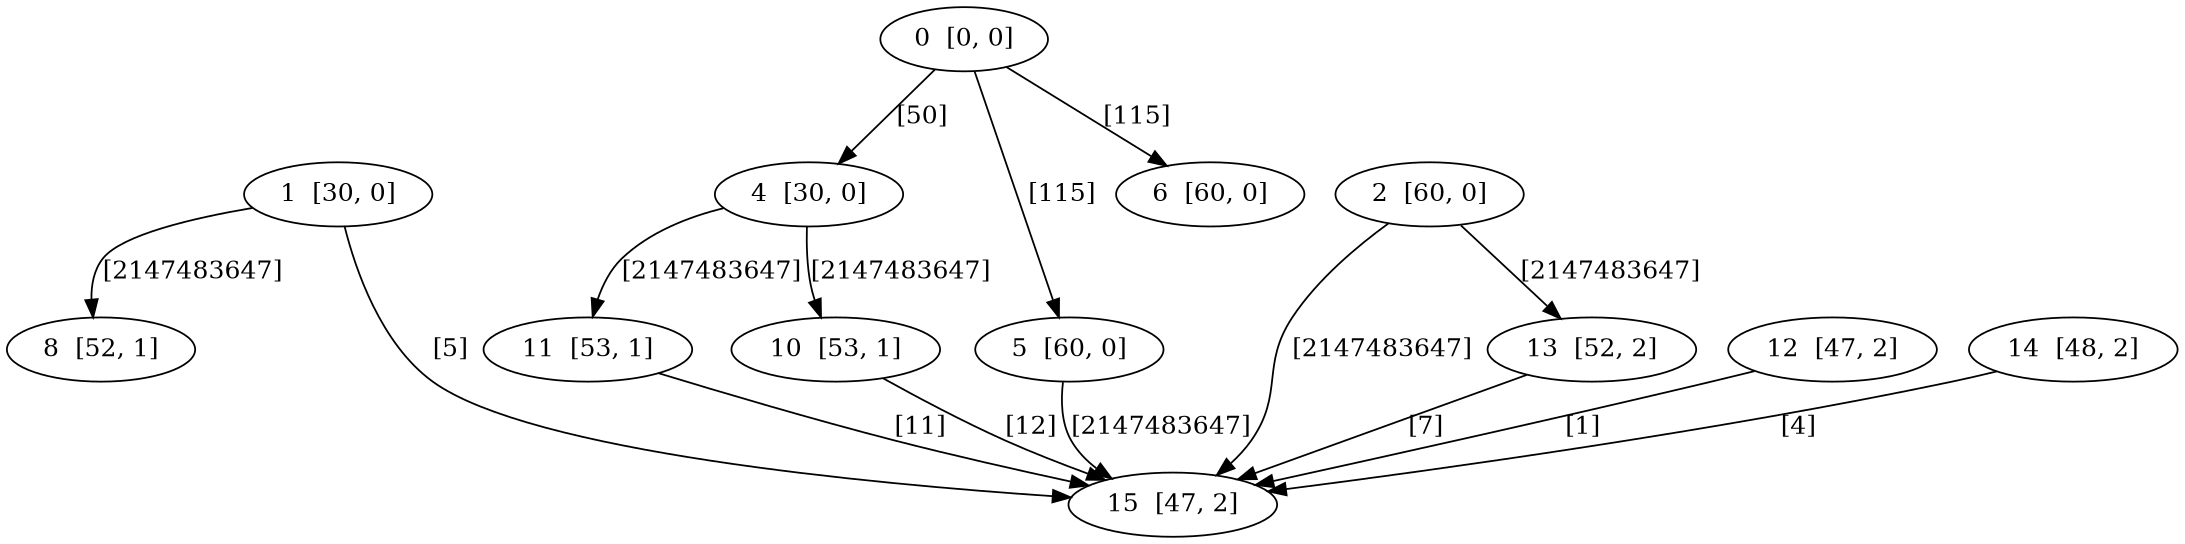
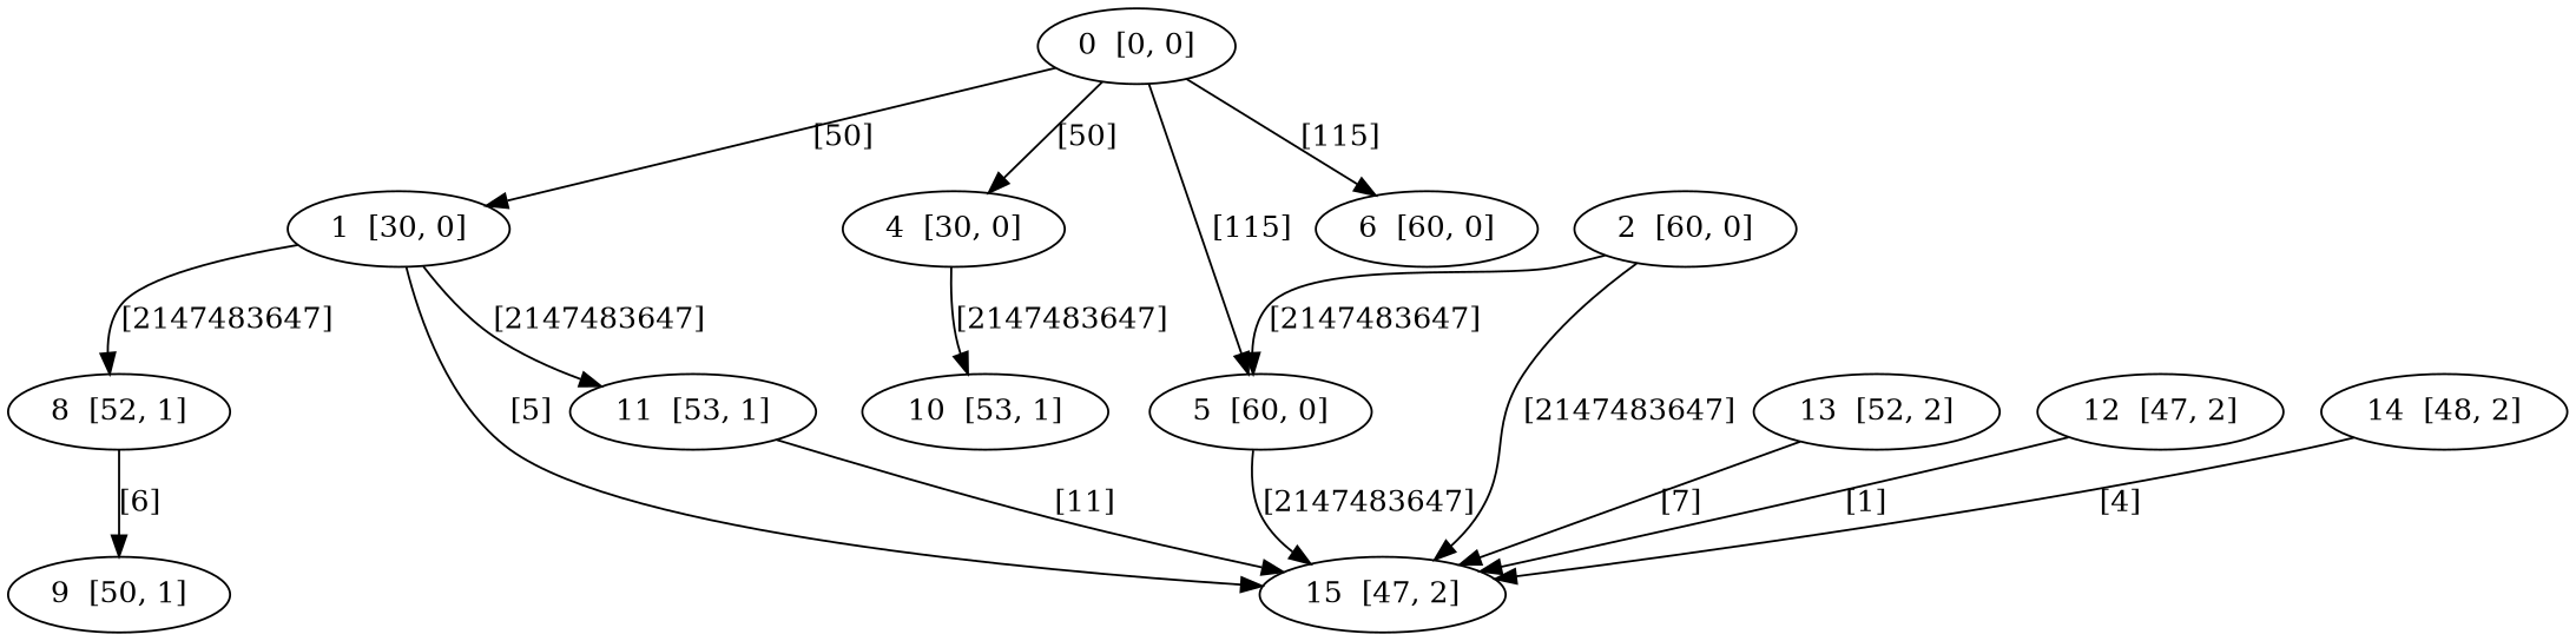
  digraph {
    n1 [label="0  [0, 0]"]
    n2 [label="1  [30, 0]"]
    n3 [label="4  [30, 0]"]
    n4 [label="5  [60, 0]"]
    n5 [label="6  [60, 0]"]
    n6 [label="8  [52, 1]"]
    n7 [label="11  [53, 1]"]
    n8 [label="15  [47, 2]"]
    n9 [label="2  [60, 0]"]
    n10 [label="13  [52, 2]"]
    n11 [label="10  [53, 1]"]
+   n12 [label="9  [50, 1]"]
    n13 [label="12  [47, 2]"]
    n14 [label="14  [48, 2]"]
+   n1 -> n2 [label="[50]"]
    n1 -> n3 [label="[50]"]
    n1 -> n4 [label="[115]"]
    n1 -> n5 [label="[115]"]
    n2 -> n6 [label="[2147483647]"]
-   n3 -> n7 [label="[2147483647]"]
+   n2 -> n7 [label="[2147483647]"]
    n2 -> n8 [label="[5]"]
    n3 -> n11 [label="[2147483647]"]
    n4 -> n8 [label="[2147483647]"]
+   n6 -> n12 [label="[6]"]
    n7 -> n8 [label="[11]"]
    n9 -> n8 [label="[2147483647]"]
-   n9 -> n10 [label="[2147483647]"]
+   n9 -> n4 [label="[2147483647]"]
    n10 -> n8 [label="[7]"]
-   n11 -> n8 [label="[12]"]
    n13 -> n8 [label="[1]"]
    n14 -> n8 [label="[4]"]
  }
